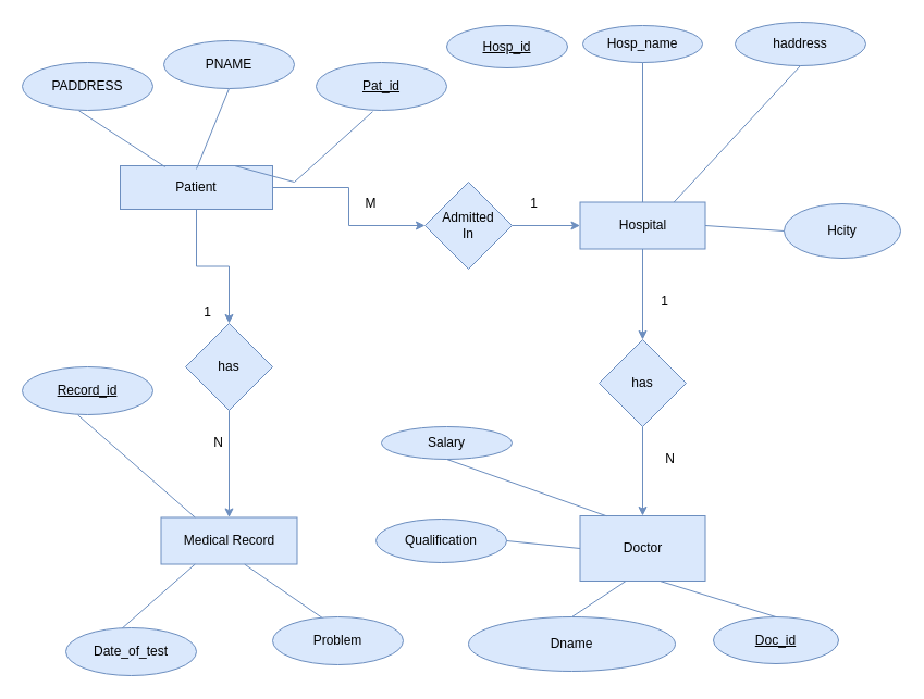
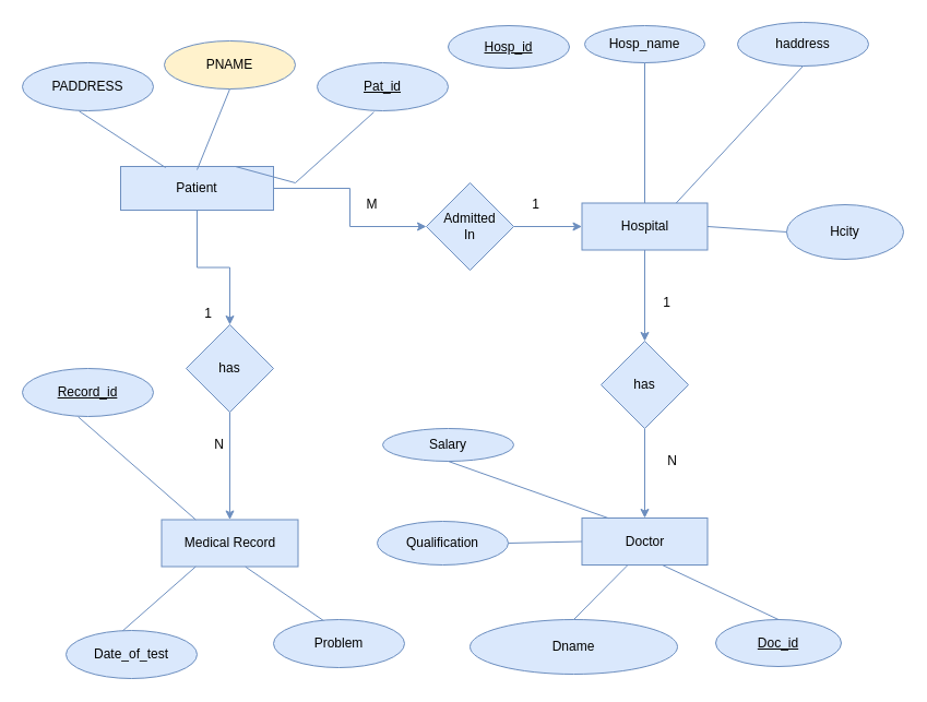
  <mxCell id="0" />
  <mxCell id="1" parent="0" />
  <mxCell id="2" value="" style="edgeStyle=orthogonalEdgeStyle;rounded=0;orthogonalLoop=1;jettySize=auto;html=1;entryX=0.5;entryY=0;entryDx=0;entryDy=0;fillColor=#dae8fc;strokeColor=#6c8ebf;" parent="1" source="4" target="12" edge="1"><mxGeometry relative="1" as="geometry" /></mxCell>
  <mxCell id="3" value="" style="edgeStyle=orthogonalEdgeStyle;rounded=0;orthogonalLoop=1;jettySize=auto;html=1;fillColor=#dae8fc;strokeColor=#6c8ebf;" parent="1" source="4" target="23" edge="1"><mxGeometry relative="1" as="geometry" /></mxCell>
  <mxCell id="4" value="Patient" style="rounded=0;whiteSpace=wrap;html=1;fillColor=#dae8fc;strokeColor=#6c8ebf;" parent="1" vertex="1"><mxGeometry x="110" y="152" width="140" height="40" as="geometry" /></mxCell>
  <mxCell id="5" value="" style="endArrow=none;html=1;rounded=0;entryX=0.5;entryY=1;entryDx=0;entryDy=0;exitX=0.5;exitY=0.075;exitDx=0;exitDy=0;exitPerimeter=0;fillColor=#dae8fc;strokeColor=#6c8ebf;" parent="1" source="4" target="6" edge="1"><mxGeometry width="50" height="50" relative="1" as="geometry"><mxPoint x="205" y="180" as="sourcePoint" /><mxPoint x="210" y="77" as="targetPoint" /></mxGeometry></mxCell>
- <mxCell id="6" value="PNAME" style="ellipse;whiteSpace=wrap;html=1;fillColor=#dae8fc;strokeColor=#6c8ebf;" parent="1" vertex="1"><mxGeometry x="150" y="37" width="120" height="44" as="geometry" /></mxCell>
+ <mxCell id="6" value="PNAME" style="ellipse;whiteSpace=wrap;html=1;fillColor=#fff2cc;strokeColor=#6c8ebf;" parent="1" vertex="1"><mxGeometry x="150" y="37" width="120" height="44" as="geometry" /></mxCell>
  <mxCell id="7" value="" style="endArrow=none;html=1;rounded=0;exitX=0.75;exitY=0;exitDx=0;exitDy=0;entryX=0.433;entryY=1.027;entryDx=0;entryDy=0;entryPerimeter=0;fillColor=#dae8fc;strokeColor=#6c8ebf;" parent="1" source="4" target="8" edge="1"><mxGeometry width="50" height="50" relative="1" as="geometry"><mxPoint x="250" y="187" as="sourcePoint" /><mxPoint x="340" y="97" as="targetPoint" /><Array as="points"><mxPoint x="270" y="167" /></Array></mxGeometry></mxCell>
  <mxCell id="8" value="&lt;u&gt;Pat_id&lt;/u&gt;" style="ellipse;whiteSpace=wrap;html=1;fillColor=#dae8fc;strokeColor=#6c8ebf;" parent="1" vertex="1"><mxGeometry x="290" y="57" width="120" height="44" as="geometry" /></mxCell>
  <mxCell id="9" value="" style="endArrow=none;html=1;rounded=0;exitX=0.433;exitY=1.008;exitDx=0;exitDy=0;exitPerimeter=0;entryX=0.294;entryY=0.025;entryDx=0;entryDy=0;entryPerimeter=0;fillColor=#dae8fc;strokeColor=#6c8ebf;" parent="1" source="10" target="4" edge="1"><mxGeometry width="50" height="50" relative="1" as="geometry"><mxPoint x="80" y="97" as="sourcePoint" /><mxPoint x="180" y="187" as="targetPoint" /></mxGeometry></mxCell>
  <mxCell id="10" value="PADDRESS" style="ellipse;whiteSpace=wrap;html=1;fillColor=#dae8fc;strokeColor=#6c8ebf;" parent="1" vertex="1"><mxGeometry x="20" y="57" width="120" height="44" as="geometry" /></mxCell>
  <mxCell id="11" value="" style="edgeStyle=orthogonalEdgeStyle;rounded=0;orthogonalLoop=1;jettySize=auto;html=1;fillColor=#dae8fc;strokeColor=#6c8ebf;" parent="1" source="12" target="13" edge="1"><mxGeometry relative="1" as="geometry" /></mxCell>
  <mxCell id="12" value="has" style="rhombus;whiteSpace=wrap;html=1;fillColor=#dae8fc;strokeColor=#6c8ebf;" parent="1" vertex="1"><mxGeometry x="170" y="297" width="80" height="80" as="geometry" /></mxCell>
  <mxCell id="13" value="Medical Record" style="whiteSpace=wrap;html=1;fillColor=#dae8fc;strokeColor=#6c8ebf;" parent="1" vertex="1"><mxGeometry x="147.5" y="475.5" width="125" height="43" as="geometry" /></mxCell>
  <mxCell id="14" value="" style="endArrow=none;html=1;rounded=0;exitX=0.426;exitY=1.008;exitDx=0;exitDy=0;exitPerimeter=0;entryX=0.25;entryY=0;entryDx=0;entryDy=0;fillColor=#dae8fc;strokeColor=#6c8ebf;" parent="1" source="15" target="13" edge="1"><mxGeometry width="50" height="50" relative="1" as="geometry"><mxPoint x="70" y="377" as="sourcePoint" /><mxPoint x="170" y="467" as="targetPoint" /></mxGeometry></mxCell>
  <mxCell id="15" value="&lt;u&gt;Record_id&lt;/u&gt;" style="ellipse;whiteSpace=wrap;html=1;fillColor=#dae8fc;strokeColor=#6c8ebf;" parent="1" vertex="1"><mxGeometry x="20" y="337" width="120" height="44" as="geometry" /></mxCell>
  <mxCell id="16" value="" style="endArrow=none;html=1;rounded=0;exitX=0.426;exitY=0.023;exitDx=0;exitDy=0;exitPerimeter=0;entryX=0.25;entryY=1;entryDx=0;entryDy=0;fillColor=#dae8fc;strokeColor=#6c8ebf;" parent="1" source="17" target="13" edge="1"><mxGeometry width="50" height="50" relative="1" as="geometry"><mxPoint x="120" y="577" as="sourcePoint" /><mxPoint x="170" y="527" as="targetPoint" /></mxGeometry></mxCell>
  <mxCell id="17" value="Date_of_test" style="ellipse;whiteSpace=wrap;html=1;fillColor=#dae8fc;strokeColor=#6c8ebf;" parent="1" vertex="1"><mxGeometry x="60" y="577" width="120" height="44" as="geometry" /></mxCell>
  <mxCell id="18" value="" style="endArrow=none;html=1;rounded=0;entryX=0.392;entryY=0.042;entryDx=0;entryDy=0;entryPerimeter=0;exitX=0.614;exitY=1.003;exitDx=0;exitDy=0;exitPerimeter=0;fillColor=#dae8fc;strokeColor=#6c8ebf;" parent="1" source="13" target="19" edge="1"><mxGeometry width="50" height="50" relative="1" as="geometry"><mxPoint x="235" y="530" as="sourcePoint" /><mxPoint x="300" y="577" as="targetPoint" /></mxGeometry></mxCell>
  <mxCell id="19" value="Problem" style="ellipse;whiteSpace=wrap;html=1;fillColor=#dae8fc;strokeColor=#6c8ebf;" parent="1" vertex="1"><mxGeometry x="250" y="567" width="120" height="44" as="geometry" /></mxCell>
  <mxCell id="20" value="1" style="text;html=1;align=center;verticalAlign=middle;resizable=0;points=[];autosize=1;strokeColor=none;fillColor=none;" parent="1" vertex="1"><mxGeometry x="175" y="272" width="30" height="30" as="geometry" /></mxCell>
  <mxCell id="21" value="N" style="text;html=1;align=center;verticalAlign=middle;resizable=0;points=[];autosize=1;strokeColor=none;fillColor=none;" parent="1" vertex="1"><mxGeometry x="185" y="392" width="30" height="30" as="geometry" /></mxCell>
  <mxCell id="22" value="" style="edgeStyle=orthogonalEdgeStyle;rounded=0;orthogonalLoop=1;jettySize=auto;html=1;fillColor=#dae8fc;strokeColor=#6c8ebf;" parent="1" source="23" target="25" edge="1"><mxGeometry relative="1" as="geometry" /></mxCell>
  <mxCell id="23" value="Admitted&lt;br&gt;In" style="rhombus;whiteSpace=wrap;html=1;rounded=0;fillColor=#dae8fc;strokeColor=#6c8ebf;" parent="1" vertex="1"><mxGeometry x="390" y="167" width="80" height="80" as="geometry" /></mxCell>
  <mxCell id="24" value="" style="edgeStyle=orthogonalEdgeStyle;rounded=0;orthogonalLoop=1;jettySize=auto;html=1;fillColor=#dae8fc;strokeColor=#6c8ebf;" parent="1" source="25" target="27" edge="1"><mxGeometry relative="1" as="geometry" /></mxCell>
  <mxCell id="25" value="Hospital" style="whiteSpace=wrap;html=1;rounded=0;fillColor=#dae8fc;strokeColor=#6c8ebf;" parent="1" vertex="1"><mxGeometry x="532.5" y="185.5" width="115" height="43" as="geometry" /></mxCell>
  <mxCell id="26" value="" style="edgeStyle=orthogonalEdgeStyle;rounded=0;orthogonalLoop=1;jettySize=auto;html=1;fillColor=#dae8fc;strokeColor=#6c8ebf;" parent="1" source="27" target="28" edge="1"><mxGeometry relative="1" as="geometry" /></mxCell>
  <mxCell id="27" value="has" style="rhombus;whiteSpace=wrap;html=1;rounded=0;fillColor=#dae8fc;strokeColor=#6c8ebf;" parent="1" vertex="1"><mxGeometry x="550" y="312" width="80" height="80" as="geometry" /></mxCell>
- <mxCell id="28" value="Doctor" style="whiteSpace=wrap;html=1;rounded=0;fillColor=#dae8fc;strokeColor=#6c8ebf;" parent="1" vertex="1"><mxGeometry x="532.5" y="474" width="115" height="60" as="geometry" /></mxCell>
+ <mxCell id="28" value="Doctor" style="whiteSpace=wrap;html=1;rounded=0;fillColor=#dae8fc;strokeColor=#6c8ebf;" parent="1" vertex="1"><mxGeometry x="532.5" y="474" width="115" height="43" as="geometry" /></mxCell>
  <mxCell id="29" value="M" style="text;html=1;align=center;verticalAlign=middle;resizable=0;points=[];autosize=1;strokeColor=none;fillColor=none;" parent="1" vertex="1"><mxGeometry x="325" y="172" width="30" height="30" as="geometry" /></mxCell>
  <mxCell id="30" value="1" style="text;html=1;align=center;verticalAlign=middle;resizable=0;points=[];autosize=1;strokeColor=none;fillColor=none;" parent="1" vertex="1"><mxGeometry x="475" y="172" width="30" height="30" as="geometry" /></mxCell>
  <mxCell id="31" value="Hosp_name" style="ellipse;whiteSpace=wrap;html=1;fillColor=#dae8fc;strokeColor=#6c8ebf;" parent="1" vertex="1"><mxGeometry x="535" y="23" width="110" height="34" as="geometry" /></mxCell>
  <mxCell id="32" value="haddress" style="ellipse;whiteSpace=wrap;html=1;fillColor=#dae8fc;strokeColor=#6c8ebf;" parent="1" vertex="1"><mxGeometry x="675" y="20" width="120" height="40" as="geometry" /></mxCell>
  <mxCell id="33" value="&lt;u&gt;Hosp_id&lt;/u&gt;" style="ellipse;whiteSpace=wrap;html=1;fillColor=#dae8fc;strokeColor=#6c8ebf;" parent="1" vertex="1"><mxGeometry x="410" y="23" width="111" height="39" as="geometry" /></mxCell>
  <mxCell id="34" value="Hcity" style="ellipse;whiteSpace=wrap;html=1;fillColor=#dae8fc;strokeColor=#6c8ebf;" parent="1" vertex="1"><mxGeometry x="720" y="187" width="107" height="50" as="geometry" /></mxCell>
  <mxCell id="35" value="1" style="text;html=1;align=center;verticalAlign=middle;resizable=0;points=[];autosize=1;strokeColor=none;fillColor=none;" parent="1" vertex="1"><mxGeometry x="595" y="262" width="30" height="30" as="geometry" /></mxCell>
  <mxCell id="36" value="N" style="text;html=1;align=center;verticalAlign=middle;resizable=0;points=[];autosize=1;strokeColor=none;fillColor=none;" parent="1" vertex="1"><mxGeometry x="600" y="407" width="30" height="30" as="geometry" /></mxCell>
  <mxCell id="37" value="Salary" style="ellipse;whiteSpace=wrap;html=1;fillColor=#dae8fc;strokeColor=#6c8ebf;" parent="1" vertex="1"><mxGeometry x="350" y="392" width="120" height="30" as="geometry" /></mxCell>
  <mxCell id="38" value="Qualification" style="ellipse;whiteSpace=wrap;html=1;fillColor=#dae8fc;strokeColor=#6c8ebf;" parent="1" vertex="1"><mxGeometry x="345" y="477" width="120" height="40" as="geometry" /></mxCell>
  <mxCell id="39" value="Dname" style="ellipse;whiteSpace=wrap;html=1;fillColor=#dae8fc;strokeColor=#6c8ebf;" parent="1" vertex="1"><mxGeometry x="430" y="567" width="190" height="50" as="geometry" /></mxCell>
  <mxCell id="40" value="&lt;u&gt;Doc_id&lt;/u&gt;" style="ellipse;whiteSpace=wrap;html=1;fillColor=#dae8fc;strokeColor=#6c8ebf;" parent="1" vertex="1"><mxGeometry x="655" y="567" width="115" height="43" as="geometry" /></mxCell>
  <mxCell id="41" value="" style="endArrow=none;html=1;rounded=0;exitX=0.5;exitY=0;exitDx=0;exitDy=0;entryX=0.5;entryY=1;entryDx=0;entryDy=0;fillColor=#dae8fc;strokeColor=#6c8ebf;" parent="1" source="25" target="31" edge="1"><mxGeometry width="50" height="50" relative="1" as="geometry"><mxPoint x="600" y="177" as="sourcePoint" /><mxPoint x="590" y="87" as="targetPoint" /></mxGeometry></mxCell>
  <mxCell id="42" value="" style="endArrow=none;html=1;rounded=0;entryX=0.5;entryY=1;entryDx=0;entryDy=0;exitX=0.75;exitY=0;exitDx=0;exitDy=0;fillColor=#dae8fc;strokeColor=#6c8ebf;" parent="1" source="25" target="32" edge="1"><mxGeometry width="50" height="50" relative="1" as="geometry"><mxPoint x="630" y="177" as="sourcePoint" /><mxPoint x="680" y="127" as="targetPoint" /></mxGeometry></mxCell>
  <mxCell id="43" value="" style="endArrow=none;html=1;rounded=0;exitX=1;exitY=0.5;exitDx=0;exitDy=0;entryX=0;entryY=0.5;entryDx=0;entryDy=0;fillColor=#dae8fc;strokeColor=#6c8ebf;" parent="1" source="25" target="34" edge="1"><mxGeometry width="50" height="50" relative="1" as="geometry"><mxPoint x="680" y="257" as="sourcePoint" /><mxPoint x="730" y="167" as="targetPoint" /></mxGeometry></mxCell>
  <mxCell id="44" value="" style="endArrow=none;html=1;rounded=0;exitX=0.5;exitY=0;exitDx=0;exitDy=0;entryX=0.364;entryY=1.003;entryDx=0;entryDy=0;entryPerimeter=0;fillColor=#dae8fc;strokeColor=#6c8ebf;" parent="1" source="39" target="28" edge="1"><mxGeometry width="50" height="50" relative="1" as="geometry"><mxPoint x="520" y="587" as="sourcePoint" /><mxPoint x="560" y="537" as="targetPoint" /><Array as="points" /></mxGeometry></mxCell>
  <mxCell id="45" value="" style="endArrow=none;html=1;rounded=0;entryX=0.5;entryY=0;entryDx=0;entryDy=0;exitX=0.642;exitY=1.003;exitDx=0;exitDy=0;exitPerimeter=0;fillColor=#dae8fc;strokeColor=#6c8ebf;" parent="1" source="28" target="40" edge="1"><mxGeometry width="50" height="50" relative="1" as="geometry"><mxPoint x="605" y="590" as="sourcePoint" /><mxPoint x="689" y="560" as="targetPoint" /><Array as="points" /></mxGeometry></mxCell>
  <mxCell id="46" value="" style="endArrow=none;html=1;rounded=0;exitX=1;exitY=0.5;exitDx=0;exitDy=0;entryX=0;entryY=0.5;entryDx=0;entryDy=0;fillColor=#dae8fc;strokeColor=#6c8ebf;" parent="1" source="38" target="28" edge="1"><mxGeometry width="50" height="50" relative="1" as="geometry"><mxPoint x="446" y="550" as="sourcePoint" /><mxPoint x="530" y="520" as="targetPoint" /><Array as="points" /></mxGeometry></mxCell>
  <mxCell id="47" value="" style="endArrow=none;html=1;rounded=0;exitX=0.5;exitY=1;exitDx=0;exitDy=0;entryX=0.211;entryY=0.003;entryDx=0;entryDy=0;entryPerimeter=0;fillColor=#dae8fc;strokeColor=#6c8ebf;" parent="1" source="37" target="28" edge="1"><mxGeometry width="50" height="50" relative="1" as="geometry"><mxPoint x="470" y="497" as="sourcePoint" /><mxPoint x="554" y="467" as="targetPoint" /><Array as="points" /></mxGeometry></mxCell>
